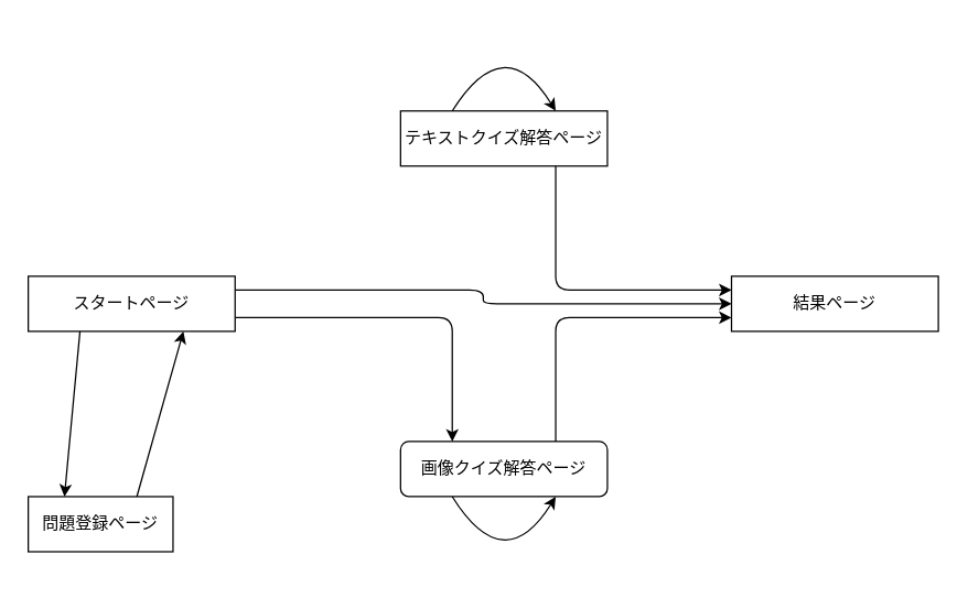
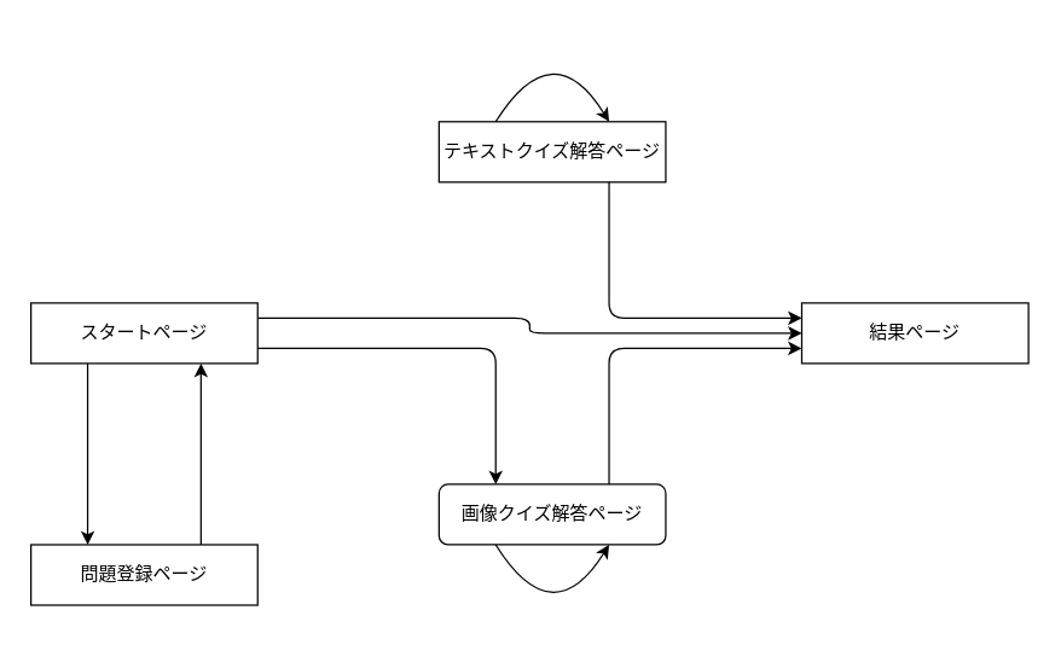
  <mxCell id="0" />
  <mxCell id="1" parent="0" />
  <mxCell id="2" style="edgeStyle=none;html=1;exitX=0.25;exitY=1;exitDx=0;exitDy=0;entryX=0.25;entryY=0;entryDx=0;entryDy=0;" edge="1" parent="1" source="5" target="7"><mxGeometry relative="1" as="geometry" /></mxCell>
  <mxCell id="3" style="edgeStyle=orthogonalEdgeStyle;html=1;exitX=1;exitY=0.25;exitDx=0;exitDy=0;" edge="1" parent="1" source="5" target="12"><mxGeometry relative="1" as="geometry" /></mxCell>
  <mxCell id="4" style="edgeStyle=orthogonalEdgeStyle;html=1;exitX=1;exitY=0.75;exitDx=0;exitDy=0;entryX=0.25;entryY=0;entryDx=0;entryDy=0;" edge="1" parent="1" source="5" target="11"><mxGeometry relative="1" as="geometry" /></mxCell>
  <mxCell id="5" value="スタートページ" style="rounded=0;whiteSpace=wrap;html=1;" vertex="1" parent="1"><mxGeometry x="20" y="200" width="150" height="40" as="geometry" /></mxCell>
  <mxCell id="6" style="edgeStyle=none;html=1;exitX=0.75;exitY=0;exitDx=0;exitDy=0;entryX=0.75;entryY=1;entryDx=0;entryDy=0;" edge="1" parent="1" source="7" target="5"><mxGeometry relative="1" as="geometry" /></mxCell>
- <mxCell id="7" value="問題登録ページ" style="rounded=0;whiteSpace=wrap;html=1;" vertex="1" parent="1"><mxGeometry x="20" y="360" width="105" height="40" as="geometry" /></mxCell>
+ <mxCell id="7" value="問題登録ページ" style="rounded=0;whiteSpace=wrap;html=1;" vertex="1" parent="1"><mxGeometry x="20" y="360" width="150" height="40" as="geometry" /></mxCell>
  <mxCell id="8" style="edgeStyle=orthogonalEdgeStyle;html=1;exitX=0.75;exitY=1;exitDx=0;exitDy=0;entryX=0;entryY=0.25;entryDx=0;entryDy=0;" edge="1" parent="1" source="9" target="12"><mxGeometry relative="1" as="geometry" /></mxCell>
  <mxCell id="9" value="テキストクイズ解答ページ" style="rounded=0;whiteSpace=wrap;html=1;" vertex="1" parent="1"><mxGeometry x="290" y="80" width="150" height="40" as="geometry" /></mxCell>
  <mxCell id="10" style="edgeStyle=orthogonalEdgeStyle;html=1;exitX=0.75;exitY=0;exitDx=0;exitDy=0;entryX=0;entryY=0.75;entryDx=0;entryDy=0;" edge="1" parent="1" source="11" target="12"><mxGeometry relative="1" as="geometry" /></mxCell>
  <mxCell id="11" value="画像クイズ解答ページ" style="whiteSpace=wrap;html=1;rounded=1;" vertex="1" parent="1"><mxGeometry x="290" y="320" width="150" height="40" as="geometry" /></mxCell>
  <mxCell id="12" value="結果ページ" style="rounded=0;whiteSpace=wrap;html=1;" vertex="1" parent="1"><mxGeometry x="530" y="200" width="150" height="40" as="geometry" /></mxCell>
  <mxCell id="13" style="edgeStyle=orthogonalEdgeStyle;html=1;exitX=0.25;exitY=1;exitDx=0;exitDy=0;entryX=0.75;entryY=1;entryDx=0;entryDy=0;elbow=vertical;curved=1;" edge="1" parent="1" source="11" target="11"><mxGeometry relative="1" as="geometry"><Array as="points"><mxPoint x="365" y="420" /></Array></mxGeometry></mxCell>
  <mxCell id="14" style="edgeStyle=orthogonalEdgeStyle;curved=1;html=1;exitX=0.25;exitY=0;exitDx=0;exitDy=0;entryX=0.75;entryY=0;entryDx=0;entryDy=0;elbow=vertical;" edge="1" parent="1" source="9" target="9"><mxGeometry relative="1" as="geometry"><Array as="points"><mxPoint x="365" y="20" /></Array></mxGeometry></mxCell>
